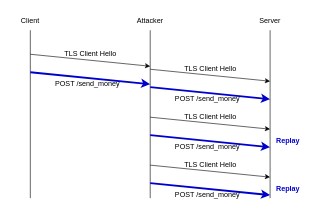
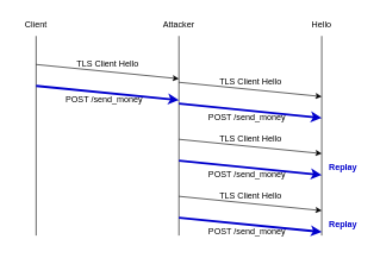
  <mxCell id="0" />
  <mxCell id="1" parent="0" />
  <mxCell id="2" value="" style="endArrow=none;html=1;rounded=0;labelBackgroundColor=none;fontColor=default;" edge="1" parent="1"><mxGeometry width="50" height="50" relative="1" as="geometry"><mxPoint x="50" y="330" as="sourcePoint" /><mxPoint x="50" y="50" as="targetPoint" /></mxGeometry></mxCell>
  <mxCell id="3" value="Client" style="text;html=1;strokeColor=none;fillColor=none;align=center;verticalAlign=middle;whiteSpace=wrap;rounded=0;labelBackgroundColor=none;" vertex="1" parent="1"><mxGeometry x="20" y="20" width="60" height="30" as="geometry" /></mxCell>
  <mxCell id="4" value="" style="endArrow=none;html=1;rounded=0;labelBackgroundColor=none;fontColor=default;" edge="1" parent="1"><mxGeometry width="50" height="50" relative="1" as="geometry"><mxPoint x="250" y="330" as="sourcePoint" /><mxPoint x="250" y="50" as="targetPoint" /></mxGeometry></mxCell>
  <mxCell id="5" value="Attacker" style="text;html=1;strokeColor=none;fillColor=none;align=center;verticalAlign=middle;whiteSpace=wrap;rounded=0;labelBackgroundColor=none;" vertex="1" parent="1"><mxGeometry x="220" y="20" width="60" height="30" as="geometry" /></mxCell>
  <mxCell id="6" value="" style="endArrow=classic;html=1;rounded=0;labelBackgroundColor=none;fontColor=default;strokeColor=#0000CC;strokeWidth=3;" edge="1" parent="1"><mxGeometry width="50" height="50" relative="1" as="geometry"><mxPoint x="50" y="120" as="sourcePoint" /><mxPoint x="250" y="140" as="targetPoint" /></mxGeometry></mxCell>
  <mxCell id="7" value="" style="endArrow=classic;html=1;rounded=0;strokeWidth=1;labelBackgroundColor=none;fontColor=default;strokeColor=#000000;" edge="1" parent="1"><mxGeometry width="50" height="50" relative="1" as="geometry"><mxPoint x="50" y="90" as="sourcePoint" /><mxPoint x="250" y="110" as="targetPoint" /></mxGeometry></mxCell>
  <mxCell id="8" value="TLS Client Hello" style="text;html=1;align=center;verticalAlign=middle;resizable=0;points=[];autosize=1;strokeColor=none;fillColor=none;" vertex="1" parent="1"><mxGeometry x="95" y="75" width="110" height="30" as="geometry" /></mxCell>
  <mxCell id="9" value="POST /send_money" style="text;html=1;align=center;verticalAlign=middle;resizable=0;points=[];autosize=1;strokeColor=none;fillColor=none;" vertex="1" parent="1"><mxGeometry x="80" y="125" width="130" height="30" as="geometry" /></mxCell>
  <mxCell id="10" value="" style="endArrow=none;html=1;rounded=0;labelBackgroundColor=none;fontColor=default;" edge="1" parent="1"><mxGeometry width="50" height="50" relative="1" as="geometry"><mxPoint x="450" y="330" as="sourcePoint" /><mxPoint x="450" y="50" as="targetPoint" /></mxGeometry></mxCell>
- <mxCell id="11" value="Server" style="text;html=1;strokeColor=none;fillColor=none;align=center;verticalAlign=middle;whiteSpace=wrap;rounded=0;labelBackgroundColor=none;" vertex="1" parent="1"><mxGeometry x="420" y="20" width="60" height="30" as="geometry" /></mxCell>
+ <mxCell id="11" value="Hello" style="text;html=1;strokeColor=none;fillColor=none;align=center;verticalAlign=middle;whiteSpace=wrap;rounded=0;labelBackgroundColor=none;" vertex="1" parent="1"><mxGeometry x="420" y="20" width="60" height="30" as="geometry" /></mxCell>
  <mxCell id="12" value="" style="endArrow=classic;html=1;rounded=0;labelBackgroundColor=none;fontColor=default;strokeColor=#0000CC;strokeWidth=3;" edge="1" parent="1"><mxGeometry width="50" height="50" relative="1" as="geometry"><mxPoint x="250" y="145" as="sourcePoint" /><mxPoint x="450" y="165" as="targetPoint" /></mxGeometry></mxCell>
  <mxCell id="13" value="" style="endArrow=classic;html=1;rounded=0;strokeWidth=1;labelBackgroundColor=none;fontColor=default;strokeColor=#000000;" edge="1" parent="1"><mxGeometry width="50" height="50" relative="1" as="geometry"><mxPoint x="250" y="115" as="sourcePoint" /><mxPoint x="450" y="135" as="targetPoint" /></mxGeometry></mxCell>
  <mxCell id="14" value="TLS Client Hello" style="text;html=1;align=center;verticalAlign=middle;resizable=0;points=[];autosize=1;strokeColor=none;fillColor=none;" vertex="1" parent="1"><mxGeometry x="295" y="100" width="110" height="30" as="geometry" /></mxCell>
  <mxCell id="15" value="POST /send_money" style="text;html=1;align=center;verticalAlign=middle;resizable=0;points=[];autosize=1;strokeColor=none;fillColor=none;" vertex="1" parent="1"><mxGeometry x="280" y="150" width="130" height="30" as="geometry" /></mxCell>
  <mxCell id="16" value="" style="endArrow=classic;html=1;rounded=0;labelBackgroundColor=none;fontColor=default;strokeColor=#0000CC;strokeWidth=3;" edge="1" parent="1"><mxGeometry width="50" height="50" relative="1" as="geometry"><mxPoint x="250" y="225" as="sourcePoint" /><mxPoint x="450" y="245" as="targetPoint" /></mxGeometry></mxCell>
  <mxCell id="17" value="" style="endArrow=classic;html=1;rounded=0;strokeWidth=1;labelBackgroundColor=none;fontColor=default;strokeColor=#000000;" edge="1" parent="1"><mxGeometry width="50" height="50" relative="1" as="geometry"><mxPoint x="250" y="195" as="sourcePoint" /><mxPoint x="450" y="215" as="targetPoint" /></mxGeometry></mxCell>
  <mxCell id="18" value="TLS Client Hello" style="text;html=1;align=center;verticalAlign=middle;resizable=0;points=[];autosize=1;strokeColor=none;fillColor=none;" vertex="1" parent="1"><mxGeometry x="295" y="180" width="110" height="30" as="geometry" /></mxCell>
  <mxCell id="19" value="POST /send_money" style="text;html=1;align=center;verticalAlign=middle;resizable=0;points=[];autosize=1;strokeColor=none;fillColor=none;" vertex="1" parent="1"><mxGeometry x="280" y="230" width="130" height="30" as="geometry" /></mxCell>
  <mxCell id="20" value="" style="endArrow=classic;html=1;rounded=0;labelBackgroundColor=none;fontColor=default;strokeColor=#0000CC;strokeWidth=3;" edge="1" parent="1"><mxGeometry width="50" height="50" relative="1" as="geometry"><mxPoint x="250" y="305" as="sourcePoint" /><mxPoint x="450" y="325" as="targetPoint" /></mxGeometry></mxCell>
  <mxCell id="21" value="" style="endArrow=classic;html=1;rounded=0;strokeWidth=1;labelBackgroundColor=none;fontColor=default;strokeColor=#000000;" edge="1" parent="1"><mxGeometry width="50" height="50" relative="1" as="geometry"><mxPoint x="250" y="275" as="sourcePoint" /><mxPoint x="450" y="295" as="targetPoint" /></mxGeometry></mxCell>
  <mxCell id="22" value="TLS Client Hello" style="text;html=1;align=center;verticalAlign=middle;resizable=0;points=[];autosize=1;strokeColor=none;fillColor=none;" vertex="1" parent="1"><mxGeometry x="295" y="260" width="110" height="30" as="geometry" /></mxCell>
  <mxCell id="23" value="POST /send_money" style="text;html=1;align=center;verticalAlign=middle;resizable=0;points=[];autosize=1;strokeColor=none;fillColor=none;" vertex="1" parent="1"><mxGeometry x="280" y="310" width="130" height="30" as="geometry" /></mxCell>
  <mxCell id="24" value="Replay" style="text;html=1;strokeColor=none;fillColor=none;align=center;verticalAlign=middle;whiteSpace=wrap;rounded=0;fontStyle=1;fontColor=#0000CC;" vertex="1" parent="1"><mxGeometry x="450" y="220" width="60" height="30" as="geometry" /></mxCell>
  <mxCell id="25" value="Replay" style="text;html=1;strokeColor=none;fillColor=none;align=center;verticalAlign=middle;whiteSpace=wrap;rounded=0;fontStyle=1;fontColor=#0000CC;" vertex="1" parent="1"><mxGeometry x="450" y="300" width="60" height="30" as="geometry" /></mxCell>
